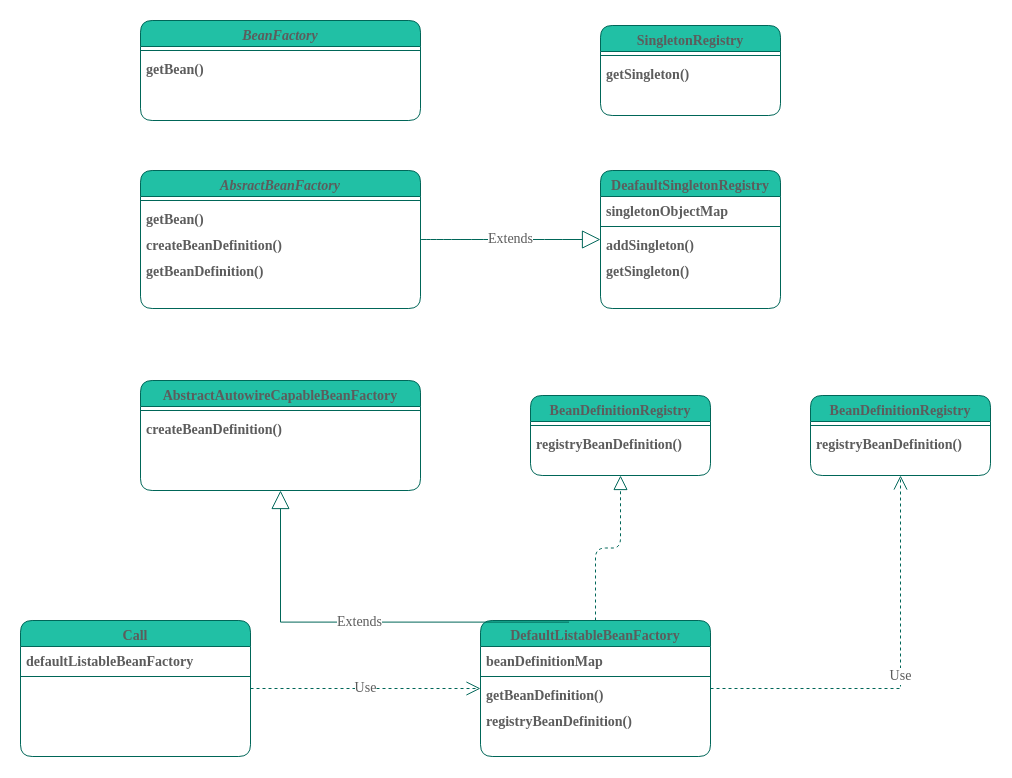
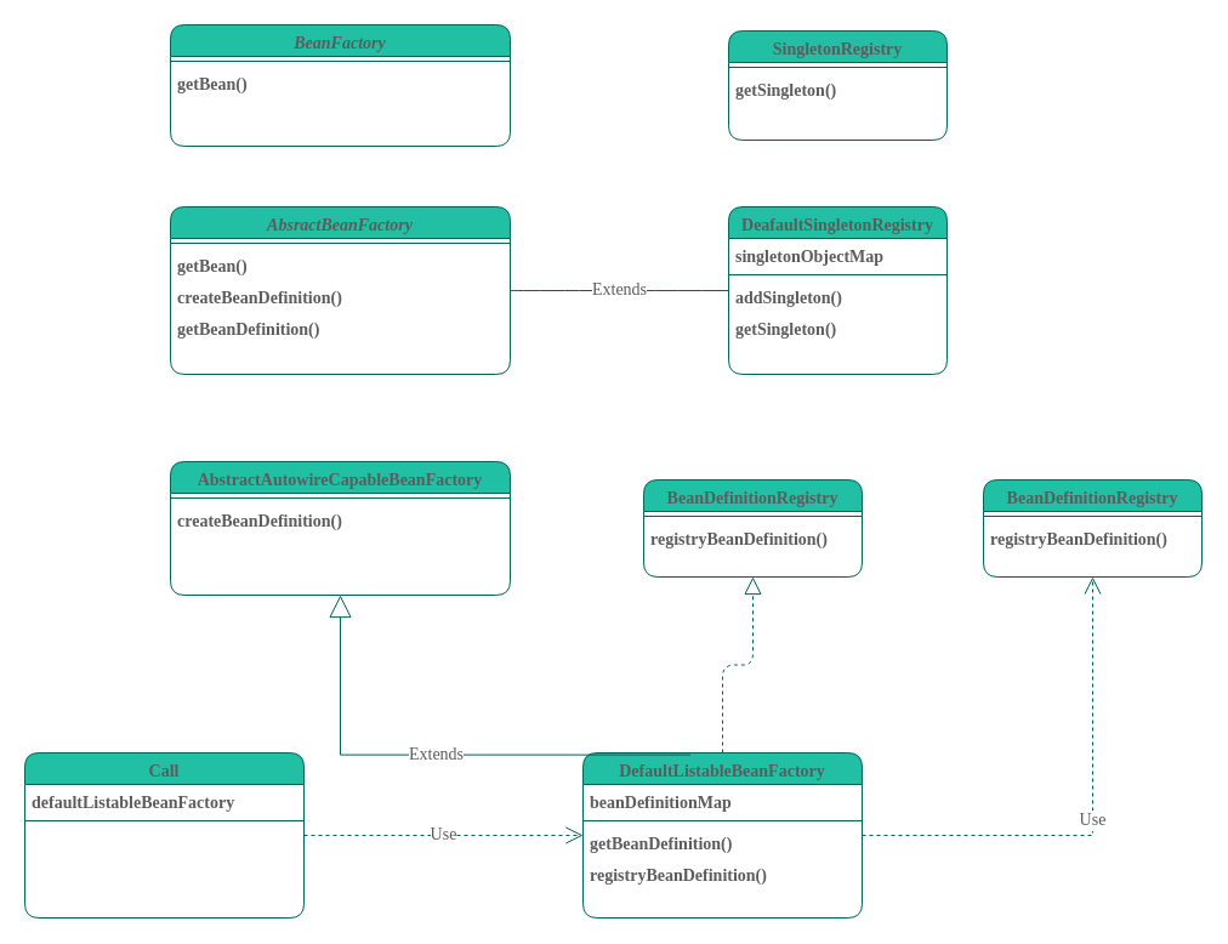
  <mxCell id="0" />
  <mxCell id="1" parent="0" />
  <mxCell id="2" value="AbsractBeanFactory" style="swimlane;fontStyle=3;align=center;verticalAlign=top;childLayout=stackLayout;horizontal=1;startSize=26;horizontalStack=0;resizeParent=1;resizeLast=0;collapsible=1;marginBottom=0;rounded=1;shadow=0;strokeWidth=1;fillColor=#21C0A5;strokeColor=#006658;fontColor=#5C5C5C;fontFamily=Comic Sans MS;fontSize=14;" parent="1" vertex="1"><mxGeometry x="140" y="170" width="280" height="138" as="geometry"><mxRectangle x="230" y="140" width="160" height="26" as="alternateBounds" /></mxGeometry></mxCell>
  <mxCell id="3" value="" style="line;html=1;strokeWidth=1;align=left;verticalAlign=middle;spacingTop=-1;spacingLeft=3;spacingRight=3;rotatable=0;labelPosition=right;points=[];portConstraint=eastwest;fillColor=#21C0A5;strokeColor=#006658;fontColor=#5C5C5C;rounded=1;fontFamily=Comic Sans MS;fontStyle=1;fontSize=14;" parent="2" vertex="1"><mxGeometry y="26" width="280" height="8" as="geometry" /></mxCell>
  <mxCell id="4" value="getBean()" style="text;align=left;verticalAlign=top;spacingLeft=4;spacingRight=4;overflow=hidden;rotatable=0;points=[[0,0.5],[1,0.5]];portConstraint=eastwest;fontColor=#5C5C5C;rounded=1;fontFamily=Comic Sans MS;fontStyle=1;fontSize=14;" parent="2" vertex="1"><mxGeometry y="34" width="280" height="26" as="geometry" /></mxCell>
  <mxCell id="5" value="createBeanDefinition()" style="text;align=left;verticalAlign=top;spacingLeft=4;spacingRight=4;overflow=hidden;rotatable=0;points=[[0,0.5],[1,0.5]];portConstraint=eastwest;fontColor=#5C5C5C;rounded=1;fontFamily=Comic Sans MS;fontStyle=1;fontSize=14;" vertex="1" parent="2"><mxGeometry y="60" width="280" height="26" as="geometry" /></mxCell>
  <mxCell id="6" value="getBeanDefinition()" style="text;align=left;verticalAlign=top;spacingLeft=4;spacingRight=4;overflow=hidden;rotatable=0;points=[[0,0.5],[1,0.5]];portConstraint=eastwest;fontColor=#5C5C5C;rounded=1;fontFamily=Comic Sans MS;fontStyle=1;fontSize=14;" vertex="1" parent="2"><mxGeometry y="86" width="280" height="26" as="geometry" /></mxCell>
  <mxCell id="7" value="AbstractAutowireCapableBeanFactory" style="swimlane;fontStyle=1;align=center;verticalAlign=top;childLayout=stackLayout;horizontal=1;startSize=26;horizontalStack=0;resizeParent=1;resizeLast=0;collapsible=1;marginBottom=0;rounded=1;shadow=0;strokeWidth=1;fillColor=#21C0A5;strokeColor=#006658;fontColor=#5C5C5C;fontFamily=Comic Sans MS;fontSize=14;" parent="1" vertex="1"><mxGeometry x="140" y="380" width="280" height="110" as="geometry"><mxRectangle x="130" y="380" width="160" height="26" as="alternateBounds" /></mxGeometry></mxCell>
  <mxCell id="8" value="" style="line;html=1;strokeWidth=1;align=left;verticalAlign=middle;spacingTop=-1;spacingLeft=3;spacingRight=3;rotatable=0;labelPosition=right;points=[];portConstraint=eastwest;fillColor=#21C0A5;strokeColor=#006658;fontColor=#5C5C5C;rounded=1;fontFamily=Comic Sans MS;fontStyle=1;fontSize=14;" parent="7" vertex="1"><mxGeometry y="26" width="280" height="8" as="geometry" /></mxCell>
  <mxCell id="9" value="createBeanDefinition()" style="text;align=left;verticalAlign=top;spacingLeft=4;spacingRight=4;overflow=hidden;rotatable=0;points=[[0,0.5],[1,0.5]];portConstraint=eastwest;fontColor=#5C5C5C;rounded=1;fontFamily=Comic Sans MS;fontStyle=1;fontSize=14;" vertex="1" parent="7"><mxGeometry y="34" width="280" height="26" as="geometry" /></mxCell>
  <mxCell id="10" value="DefaultListableBeanFactory" style="swimlane;fontStyle=1;align=center;verticalAlign=top;childLayout=stackLayout;horizontal=1;startSize=26;horizontalStack=0;resizeParent=1;resizeLast=0;collapsible=1;marginBottom=0;rounded=1;shadow=0;strokeWidth=1;fillColor=#21C0A5;strokeColor=#006658;fontColor=#5C5C5C;fontFamily=Comic Sans MS;fontSize=14;" parent="1" vertex="1"><mxGeometry x="480" y="620" width="230" height="136" as="geometry"><mxRectangle x="340" y="380" width="170" height="26" as="alternateBounds" /></mxGeometry></mxCell>
  <mxCell id="11" value="beanDefinitionMap" style="text;align=left;verticalAlign=top;spacingLeft=4;spacingRight=4;overflow=hidden;rotatable=0;points=[[0,0.5],[1,0.5]];portConstraint=eastwest;fontColor=#5C5C5C;rounded=1;fontFamily=Comic Sans MS;fontStyle=1;fontSize=14;" parent="10" vertex="1"><mxGeometry y="26" width="230" height="26" as="geometry" /></mxCell>
  <mxCell id="12" value="" style="line;html=1;strokeWidth=1;align=left;verticalAlign=middle;spacingTop=-1;spacingLeft=3;spacingRight=3;rotatable=0;labelPosition=right;points=[];portConstraint=eastwest;fillColor=#21C0A5;strokeColor=#006658;fontColor=#5C5C5C;rounded=1;fontFamily=Comic Sans MS;fontStyle=1;fontSize=14;" parent="10" vertex="1"><mxGeometry y="52" width="230" height="8" as="geometry" /></mxCell>
  <mxCell id="13" value="getBeanDefinition()" style="text;align=left;verticalAlign=top;spacingLeft=4;spacingRight=4;overflow=hidden;rotatable=0;points=[[0,0.5],[1,0.5]];portConstraint=eastwest;fontColor=#5C5C5C;rounded=1;fontFamily=Comic Sans MS;fontStyle=1;fontSize=14;" vertex="1" parent="10"><mxGeometry y="60" width="230" height="26" as="geometry" /></mxCell>
  <mxCell id="14" value="registryBeanDefinition()" style="text;align=left;verticalAlign=top;spacingLeft=4;spacingRight=4;overflow=hidden;rotatable=0;points=[[0,0.5],[1,0.5]];portConstraint=eastwest;fontColor=#5C5C5C;rounded=1;fontFamily=Comic Sans MS;fontStyle=1;fontSize=14;" vertex="1" parent="10"><mxGeometry y="86" width="230" height="26" as="geometry" /></mxCell>
  <mxCell id="15" value="SingletonRegistry" style="swimlane;fontStyle=1;align=center;verticalAlign=top;childLayout=stackLayout;horizontal=1;startSize=26;horizontalStack=0;resizeParent=1;resizeLast=0;collapsible=1;marginBottom=0;rounded=1;shadow=0;strokeWidth=1;fillColor=#21C0A5;strokeColor=#006658;fontColor=#5C5C5C;fontFamily=Comic Sans MS;fontSize=14;" parent="1" vertex="1"><mxGeometry x="600" y="25" width="180" height="90" as="geometry"><mxRectangle x="550" y="140" width="160" height="26" as="alternateBounds" /></mxGeometry></mxCell>
  <mxCell id="16" value="" style="line;html=1;strokeWidth=1;align=left;verticalAlign=middle;spacingTop=-1;spacingLeft=3;spacingRight=3;rotatable=0;labelPosition=right;points=[];portConstraint=eastwest;fillColor=#21C0A5;strokeColor=#006658;fontColor=#5C5C5C;rounded=1;fontFamily=Comic Sans MS;fontStyle=1;fontSize=14;" parent="15" vertex="1"><mxGeometry y="26" width="180" height="8" as="geometry" /></mxCell>
  <mxCell id="17" value="getSingleton()" style="text;align=left;verticalAlign=top;spacingLeft=4;spacingRight=4;overflow=hidden;rotatable=0;points=[[0,0.5],[1,0.5]];portConstraint=eastwest;fontColor=#5C5C5C;rounded=1;fontFamily=Comic Sans MS;fontStyle=1;fontSize=14;" parent="15" vertex="1"><mxGeometry y="34" width="180" height="26" as="geometry" /></mxCell>
  <mxCell id="18" value="DeafaultSingletonRegistry" style="swimlane;fontStyle=1;align=center;verticalAlign=top;childLayout=stackLayout;horizontal=1;startSize=26;horizontalStack=0;resizeParent=1;resizeLast=0;collapsible=1;marginBottom=0;rounded=1;shadow=0;strokeWidth=1;fillColor=#21C0A5;strokeColor=#006658;fontColor=#5C5C5C;fontFamily=Comic Sans MS;fontSize=14;" vertex="1" parent="1"><mxGeometry x="600" y="170" width="180" height="138" as="geometry"><mxRectangle x="550" y="140" width="160" height="26" as="alternateBounds" /></mxGeometry></mxCell>
  <mxCell id="19" value="singletonObjectMap" style="text;align=left;verticalAlign=top;spacingLeft=4;spacingRight=4;overflow=hidden;rotatable=0;points=[[0,0.5],[1,0.5]];portConstraint=eastwest;rounded=1;shadow=0;html=0;fontColor=#5C5C5C;fontFamily=Comic Sans MS;fontStyle=1;fontSize=14;" vertex="1" parent="18"><mxGeometry y="26" width="180" height="26" as="geometry" /></mxCell>
  <mxCell id="20" value="" style="line;html=1;strokeWidth=1;align=left;verticalAlign=middle;spacingTop=-1;spacingLeft=3;spacingRight=3;rotatable=0;labelPosition=right;points=[];portConstraint=eastwest;fillColor=#21C0A5;strokeColor=#006658;fontColor=#5C5C5C;rounded=1;fontFamily=Comic Sans MS;fontStyle=1;fontSize=14;" vertex="1" parent="18"><mxGeometry y="52" width="180" height="8" as="geometry" /></mxCell>
  <mxCell id="21" value="addSingleton()" style="text;align=left;verticalAlign=top;spacingLeft=4;spacingRight=4;overflow=hidden;rotatable=0;points=[[0,0.5],[1,0.5]];portConstraint=eastwest;fontColor=#5C5C5C;rounded=1;fontFamily=Comic Sans MS;fontStyle=1;fontSize=14;" vertex="1" parent="18"><mxGeometry y="60" width="180" height="26" as="geometry" /></mxCell>
  <mxCell id="22" value="getSingleton()" style="text;align=left;verticalAlign=top;spacingLeft=4;spacingRight=4;overflow=hidden;rotatable=0;points=[[0,0.5],[1,0.5]];portConstraint=eastwest;fontColor=#5C5C5C;rounded=1;fontFamily=Comic Sans MS;fontStyle=1;fontSize=14;" vertex="1" parent="18"><mxGeometry y="86" width="180" height="26" as="geometry" /></mxCell>
- <mxCell id="23" value="Extends" style="endArrow=block;endSize=16;endFill=0;html=1;rounded=1;shadow=0;sketch=0;fontFamily=Comic Sans MS;fontSize=14;fontColor=#5C5C5C;strokeColor=#006658;fillColor=#21C0A5;curved=1;labelBorderColor=none;" edge="1" parent="1" source="2" target="18"><mxGeometry width="160" relative="1" as="geometry"><mxPoint x="220" y="630" as="sourcePoint" /><mxPoint x="380" y="630" as="targetPoint" /></mxGeometry></mxCell>
+ <mxCell id="23" value="Extends" style="endArrow=none;endSize=16;endFill=0;html=1;rounded=1;shadow=0;sketch=0;fontFamily=Comic Sans MS;fontSize=14;fontColor=#5C5C5C;strokeColor=#006658;fillColor=#21C0A5;curved=1;labelBorderColor=none;" edge="1" parent="1" source="2" target="18"><mxGeometry width="160" relative="1" as="geometry"><mxPoint x="220" y="630" as="sourcePoint" /><mxPoint x="380" y="630" as="targetPoint" /></mxGeometry></mxCell>
  <mxCell id="24" value="BeanFactory" style="swimlane;fontStyle=3;align=center;verticalAlign=top;childLayout=stackLayout;horizontal=1;startSize=26;horizontalStack=0;resizeParent=1;resizeLast=0;collapsible=1;marginBottom=0;rounded=1;shadow=0;strokeWidth=1;fillColor=#21C0A5;strokeColor=#006658;fontColor=#5C5C5C;fontFamily=Comic Sans MS;fontSize=14;aspect=fixed;" vertex="1" parent="1"><mxGeometry x="140" y="20" width="280" height="100" as="geometry"><mxRectangle x="230" y="140" width="160" height="26" as="alternateBounds" /></mxGeometry></mxCell>
  <mxCell id="25" value="" style="line;html=1;strokeWidth=1;align=left;verticalAlign=middle;spacingTop=-1;spacingLeft=3;spacingRight=3;rotatable=0;labelPosition=right;points=[];portConstraint=eastwest;fillColor=#21C0A5;strokeColor=#006658;fontColor=#5C5C5C;rounded=1;fontFamily=Comic Sans MS;fontStyle=1;fontSize=14;" vertex="1" parent="24"><mxGeometry y="26" width="280" height="8" as="geometry" /></mxCell>
  <mxCell id="26" value="getBean()" style="text;align=left;verticalAlign=top;spacingLeft=4;spacingRight=4;overflow=hidden;rotatable=0;points=[[0,0.5],[1,0.5]];portConstraint=eastwest;fontColor=#5C5C5C;rounded=1;fontFamily=Comic Sans MS;fontStyle=1;fontSize=14;" vertex="1" parent="24"><mxGeometry y="34" width="280" height="26" as="geometry" /></mxCell>
  <mxCell id="27" value="Extends" style="endArrow=block;endSize=16;endFill=0;html=1;rounded=0;shadow=0;sketch=0;fontFamily=Comic Sans MS;fontSize=14;fontColor=#5C5C5C;strokeColor=#006658;fillColor=#21C0A5;labelBorderColor=none;exitX=0.385;exitY=0.012;exitDx=0;exitDy=0;exitPerimeter=0;edgeStyle=orthogonalEdgeStyle;" edge="1" parent="1" source="10" target="7"><mxGeometry width="160" relative="1" as="geometry"><mxPoint x="310" y="670" as="sourcePoint" /><mxPoint x="340" y="500" as="targetPoint" /></mxGeometry></mxCell>
  <mxCell id="28" value="BeanDefinitionRegistry" style="swimlane;fontStyle=1;align=center;verticalAlign=top;childLayout=stackLayout;horizontal=1;startSize=26;horizontalStack=0;resizeParent=1;resizeLast=0;collapsible=1;marginBottom=0;rounded=1;shadow=0;strokeWidth=1;fillColor=#21C0A5;strokeColor=#006658;fontColor=#5C5C5C;fontFamily=Comic Sans MS;fontSize=14;" vertex="1" parent="1"><mxGeometry x="530" y="395" width="180" height="80" as="geometry"><mxRectangle x="340" y="380" width="170" height="26" as="alternateBounds" /></mxGeometry></mxCell>
  <mxCell id="29" value="" style="line;html=1;strokeWidth=1;align=left;verticalAlign=middle;spacingTop=-1;spacingLeft=3;spacingRight=3;rotatable=0;labelPosition=right;points=[];portConstraint=eastwest;fillColor=#21C0A5;strokeColor=#006658;fontColor=#5C5C5C;rounded=1;fontFamily=Comic Sans MS;fontStyle=1;fontSize=14;" vertex="1" parent="28"><mxGeometry y="26" width="180" height="8" as="geometry" /></mxCell>
  <mxCell id="30" value="registryBeanDefinition()" style="text;align=left;verticalAlign=top;spacingLeft=4;spacingRight=4;overflow=hidden;rotatable=0;points=[[0,0.5],[1,0.5]];portConstraint=eastwest;fontColor=#5C5C5C;rounded=1;fontFamily=Comic Sans MS;fontStyle=1;fontSize=14;" vertex="1" parent="28"><mxGeometry y="34" width="180" height="26" as="geometry" /></mxCell>
  <mxCell id="31" value="" style="endArrow=block;dashed=1;endFill=0;endSize=12;html=1;rounded=1;sketch=0;fontColor=#5C5C5C;strokeColor=#006658;fillColor=#21C0A5;fontFamily=Comic Sans MS;fontStyle=1;fontSize=14;edgeStyle=orthogonalEdgeStyle;" edge="1" parent="1" source="10" target="28"><mxGeometry width="160" relative="1" as="geometry"><mxPoint x="610" y="180" as="sourcePoint" /><mxPoint x="610" y="130" as="targetPoint" /></mxGeometry></mxCell>
  <mxCell id="32" value="Call" style="swimlane;fontStyle=1;align=center;verticalAlign=top;childLayout=stackLayout;horizontal=1;startSize=26;horizontalStack=0;resizeParent=1;resizeLast=0;collapsible=1;marginBottom=0;rounded=1;shadow=0;strokeWidth=1;fillColor=#21C0A5;strokeColor=#006658;fontColor=#5C5C5C;fontFamily=Comic Sans MS;fontSize=14;" vertex="1" parent="1"><mxGeometry x="20" y="620" width="230" height="136" as="geometry"><mxRectangle x="340" y="380" width="170" height="26" as="alternateBounds" /></mxGeometry></mxCell>
  <mxCell id="33" value="defaultListableBeanFactory" style="text;align=left;verticalAlign=top;spacingLeft=4;spacingRight=4;overflow=hidden;rotatable=0;points=[[0,0.5],[1,0.5]];portConstraint=eastwest;fontColor=#5C5C5C;rounded=1;fontFamily=Comic Sans MS;fontStyle=1;fontSize=14;" vertex="1" parent="32"><mxGeometry y="26" width="230" height="26" as="geometry" /></mxCell>
  <mxCell id="34" value="" style="line;html=1;strokeWidth=1;align=left;verticalAlign=middle;spacingTop=-1;spacingLeft=3;spacingRight=3;rotatable=0;labelPosition=right;points=[];portConstraint=eastwest;fillColor=#21C0A5;strokeColor=#006658;fontColor=#5C5C5C;rounded=1;fontFamily=Comic Sans MS;fontStyle=1;fontSize=14;" vertex="1" parent="32"><mxGeometry y="52" width="230" height="8" as="geometry" /></mxCell>
  <mxCell id="35" value="Use" style="endArrow=open;endSize=12;dashed=1;html=1;rounded=0;shadow=0;labelBorderColor=none;sketch=0;fontFamily=Comic Sans MS;fontSize=14;fontColor=#5C5C5C;strokeColor=#006658;fillColor=#21C0A5;" edge="1" parent="1" source="32" target="10"><mxGeometry width="160" relative="1" as="geometry"><mxPoint x="250" y="710" as="sourcePoint" /><mxPoint x="410" y="710" as="targetPoint" /></mxGeometry></mxCell>
  <mxCell id="36" value="BeanDefinitionRegistry" style="swimlane;fontStyle=1;align=center;verticalAlign=top;childLayout=stackLayout;horizontal=1;startSize=26;horizontalStack=0;resizeParent=1;resizeLast=0;collapsible=1;marginBottom=0;rounded=1;shadow=0;strokeWidth=1;fillColor=#21C0A5;strokeColor=#006658;fontColor=#5C5C5C;fontFamily=Comic Sans MS;fontSize=14;" vertex="1" parent="1"><mxGeometry x="810" y="395" width="180" height="80" as="geometry"><mxRectangle x="340" y="380" width="170" height="26" as="alternateBounds" /></mxGeometry></mxCell>
  <mxCell id="37" value="" style="line;html=1;strokeWidth=1;align=left;verticalAlign=middle;spacingTop=-1;spacingLeft=3;spacingRight=3;rotatable=0;labelPosition=right;points=[];portConstraint=eastwest;fillColor=#21C0A5;strokeColor=#006658;fontColor=#5C5C5C;rounded=1;fontFamily=Comic Sans MS;fontStyle=1;fontSize=14;" vertex="1" parent="36"><mxGeometry y="26" width="180" height="8" as="geometry" /></mxCell>
  <mxCell id="38" value="registryBeanDefinition()" style="text;align=left;verticalAlign=top;spacingLeft=4;spacingRight=4;overflow=hidden;rotatable=0;points=[[0,0.5],[1,0.5]];portConstraint=eastwest;fontColor=#5C5C5C;rounded=1;fontFamily=Comic Sans MS;fontStyle=1;fontSize=14;" vertex="1" parent="36"><mxGeometry y="34" width="180" height="26" as="geometry" /></mxCell>
  <mxCell id="39" value="Use" style="endArrow=open;endSize=12;dashed=1;html=1;rounded=0;shadow=0;labelBorderColor=none;sketch=0;fontFamily=Comic Sans MS;fontSize=14;fontColor=#5C5C5C;strokeColor=#006658;fillColor=#21C0A5;edgeStyle=orthogonalEdgeStyle;" edge="1" parent="1" source="10" target="36"><mxGeometry width="160" relative="1" as="geometry"><mxPoint x="750" y="630" as="sourcePoint" /><mxPoint x="910" y="630" as="targetPoint" /></mxGeometry></mxCell>
